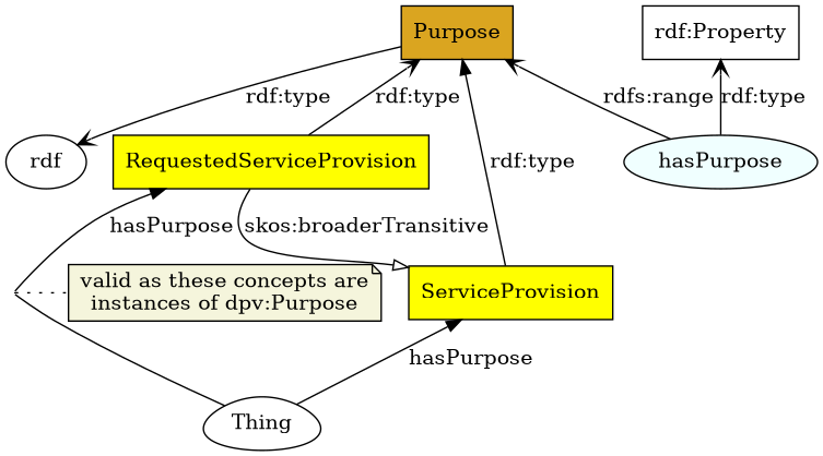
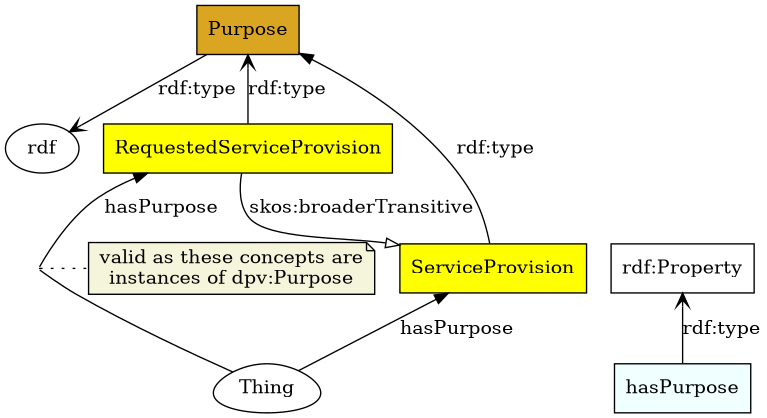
  digraph {
    rankdir=BT
    node [fillcolor=yellow shape=rect style=filled]
    n1 [fillcolor=beige label="valid as these concepts are\ninstances of dpv:Purpose" shape=note]
    dummy [shape=point width=0]
    RequestedServiceProvision
    Purpose [fillcolor=goldenrod]
    n5 [fillcolor=none label=rdf shape=ellipse]
    ServiceProvision
    Thing [fillcolor=none shape=egg]
-   hasPurpose [fillcolor=azure shape=ellipse]
+   hasPurpose [fillcolor=azure shape=box]
    n9 [fillcolor=none label="rdf:Property" shape=box]
    subgraph sub_1 {
      rank=same
      n1
      dummy
    }
    dummy -> n1 [arrowtail=none dir=back style=dotted]
    dummy -> RequestedServiceProvision [label=" hasPurpose"]
    RequestedServiceProvision -> Purpose [arrowhead=vee label="rdf:type"]
    n5 -> Purpose [arrowtail=vee dir=back label="rdf:type"]
    ServiceProvision -> RequestedServiceProvision [arrowtail=onormal dir=back label="skos:broaderTransitive"]
    ServiceProvision -> Purpose [arrowhead=normal label="rdf:type"]
    Thing -> dummy [arrowhead=none]
    Thing -> ServiceProvision [label=" hasPurpose"]
-   hasPurpose -> Purpose [arrowhead=vee label="rdfs:range"]
    hasPurpose -> n9 [arrowhead=vee label="rdf:type"]
  }
